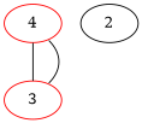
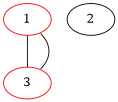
  graph {
    node [color=red]
-   1 [label=4]
+   1
    3
    2 [color=""]
    1 -- 3 [headport=ne tailport=se]
    1 -- 3 [headport=no tailport=so]
  }
